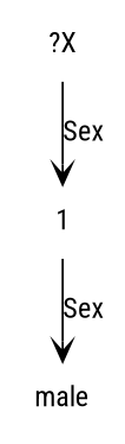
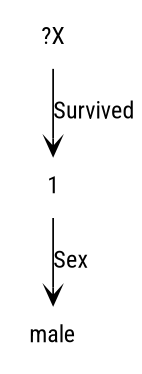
  digraph {
    fontname="Roboto Condensed"
    node [fontname="Roboto Condensed" shape=plaintext]
    edge [arrowhead=vee fontname="Roboto Condensed"]
    "?X"
    1
    male
-   "?X" -> 1 [label=Sex]
+   "?X" -> 1 [label=Survived]
    1 -> male [label=Sex]
  }
